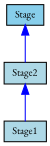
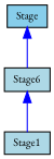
  digraph {
    fontname="EB Garamond"
    node [color=black fillcolor=lightblue fontname="EB Garamond" fontsize=10 shape=record style=filled]
    edge [color=blue dir=back fontname="EB Garamond" fontsize=10 labelfontname=Helvetica labelfontsize=10 style=solid]
    n1 [fillcolor=skyblue fontcolor=black height=0.2 label=Stage width=0.4]
-   n2 [height=0.2 label=Stage2 width=0.4]
+   n2 [height=0.2 label=Stage6 width=0.4]
    n3 [height=0.2 label=Stage1 width=0.4]
    n1 -> n2
    n2 -> n3
  }
